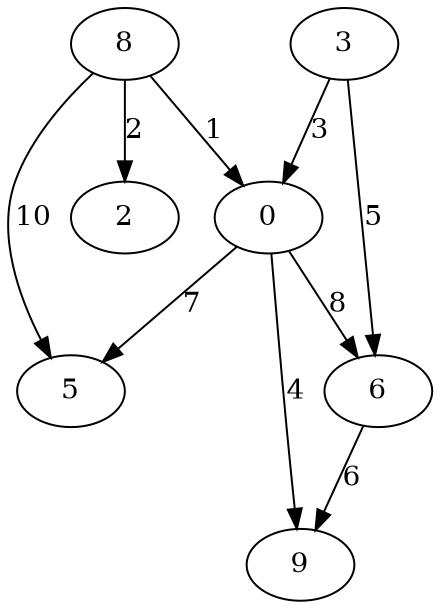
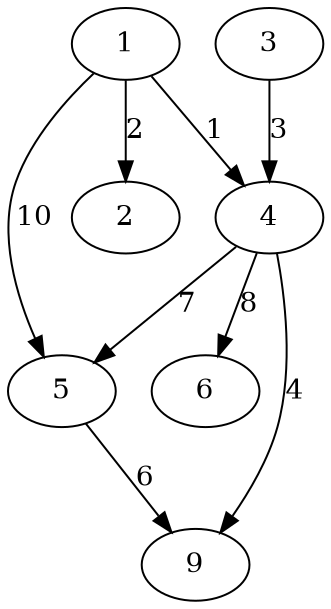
  digraph {
-   1 [label=8]
+   1
    2
-   4 [label=0]
+   4
    5
    6
    n6 [label=9]
    3
    1 -> 2 [label=2]
    1 -> 4 [label=1]
    1 -> 5 [label=10]
    4 -> 5 [label=7]
    4 -> 6 [label=8]
    4 -> n6 [label=4]
-   6 -> n6 [label=6]
+   5 -> n6 [label=6]
    3 -> 4 [label=3]
-   3 -> 6 [label=5]
  }
